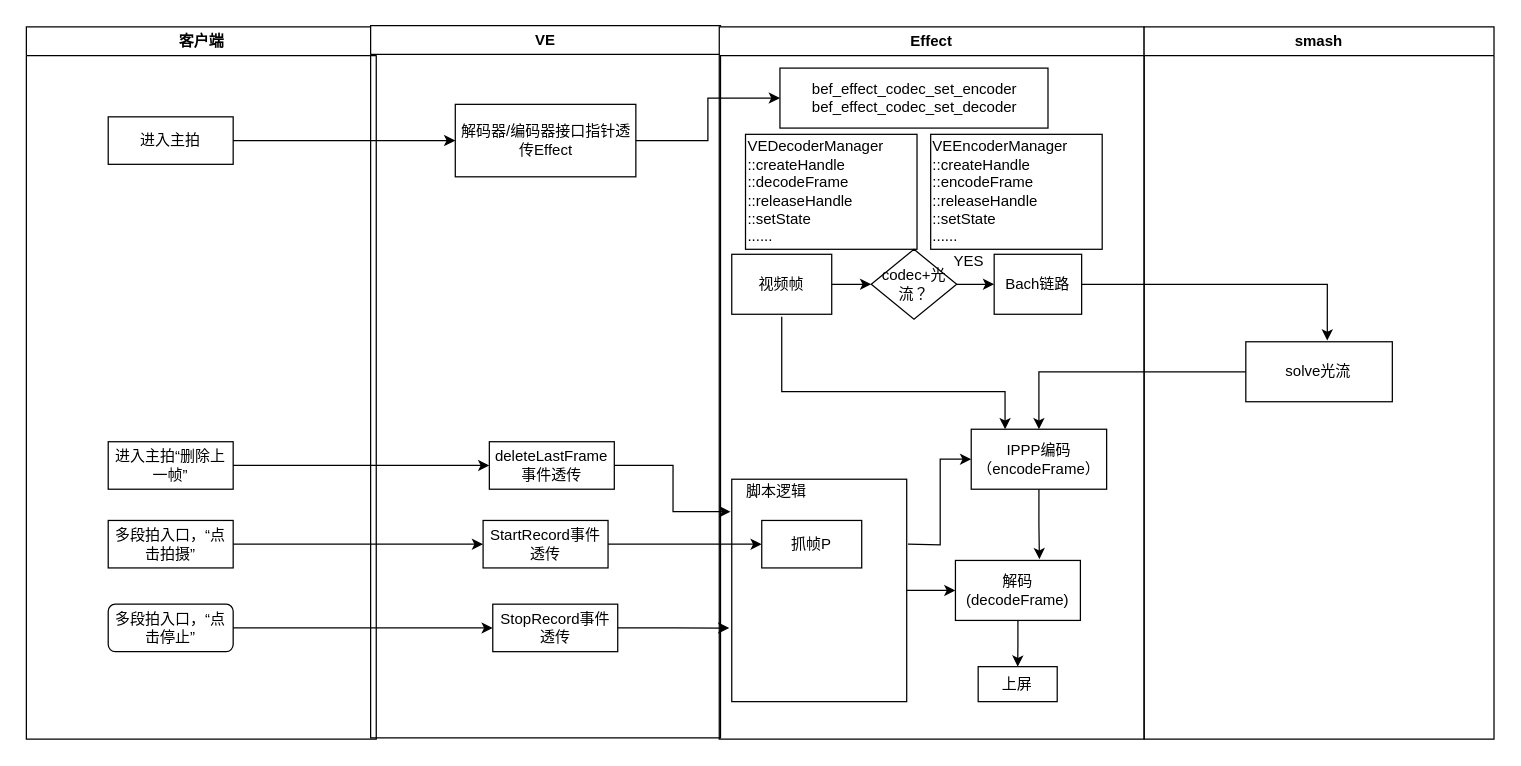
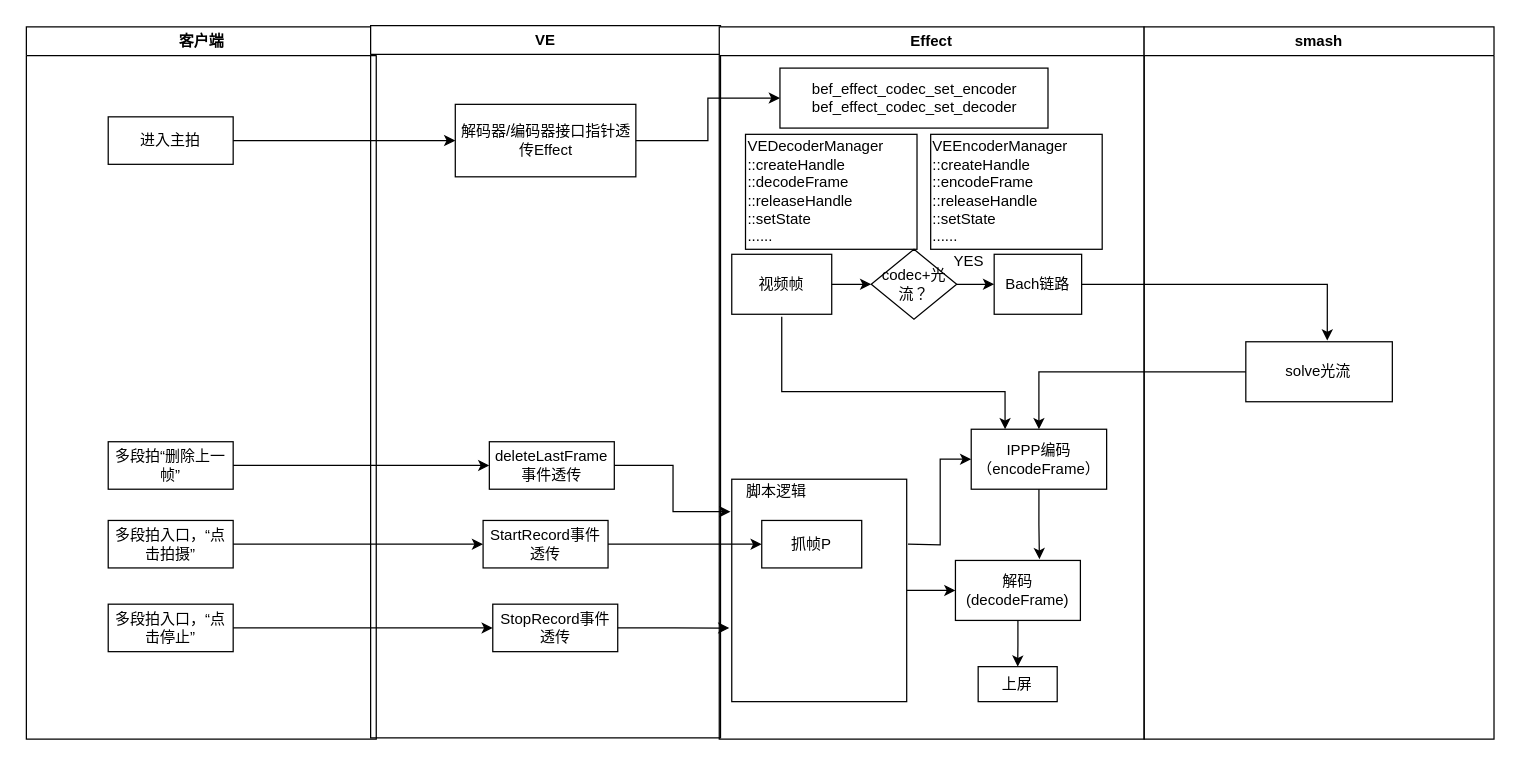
  <mxCell id="0" />
  <mxCell id="1" parent="0" />
  <mxCell id="2" value="客户端" style="swimlane;whiteSpace=wrap" parent="1" vertex="1"><mxGeometry x="20.5" y="21" width="280" height="570" as="geometry" /></mxCell>
  <mxCell id="3" value="进入主拍" style="rounded=0;whiteSpace=wrap;html=1;" parent="2" vertex="1"><mxGeometry x="65.5" y="72" width="100" height="38" as="geometry" /></mxCell>
  <mxCell id="4" value="多段拍入口，“点击拍摄”" style="rounded=0;whiteSpace=wrap;html=1;" parent="2" vertex="1"><mxGeometry x="65.5" y="395" width="100" height="38" as="geometry" /></mxCell>
- <mxCell id="5" value="多段拍入口，“点击停止”" style="whiteSpace=wrap;html=1;rounded=1;" parent="2" vertex="1"><mxGeometry x="65.5" y="462" width="100" height="38" as="geometry" /></mxCell>
- <mxCell id="6" value="进入主拍“删除上一帧”" style="rounded=0;whiteSpace=wrap;html=1;" parent="2" vertex="1"><mxGeometry x="65.5" y="332" width="100" height="38" as="geometry" /></mxCell>
+ <mxCell id="5" value="多段拍入口，“点击停止”" style="rounded=0;whiteSpace=wrap;html=1;" parent="2" vertex="1"><mxGeometry x="65.5" y="462" width="100" height="38" as="geometry" /></mxCell>
+ <mxCell id="6" value="多段拍“删除上一帧”" style="rounded=0;whiteSpace=wrap;html=1;" parent="2" vertex="1"><mxGeometry x="65.5" y="332" width="100" height="38" as="geometry" /></mxCell>
  <mxCell id="7" value="VE" style="swimlane;whiteSpace=wrap" parent="1" vertex="1"><mxGeometry x="296" y="20" width="280" height="570" as="geometry" /></mxCell>
  <mxCell id="8" value="解码器/编码器接口指针透传Effect" style="rounded=0;whiteSpace=wrap;html=1;" parent="7" vertex="1"><mxGeometry x="67.75" y="63" width="144.5" height="58" as="geometry" /></mxCell>
  <mxCell id="9" value="StartRecord事件透传" style="rounded=0;whiteSpace=wrap;html=1;" parent="7" vertex="1"><mxGeometry x="90" y="396" width="100" height="38" as="geometry" /></mxCell>
  <mxCell id="10" value="StopRecord事件透传" style="rounded=0;whiteSpace=wrap;html=1;" parent="7" vertex="1"><mxGeometry x="97.75" y="463" width="100" height="38" as="geometry" /></mxCell>
  <mxCell id="11" value="deleteLastFrame事件透传" style="rounded=0;whiteSpace=wrap;html=1;" parent="7" vertex="1"><mxGeometry x="95" y="333" width="100" height="38" as="geometry" /></mxCell>
  <mxCell id="12" value="Effect" style="swimlane;whiteSpace=wrap" parent="1" vertex="1"><mxGeometry x="575" y="21" width="340" height="570" as="geometry" /></mxCell>
  <mxCell id="13" style="edgeStyle=orthogonalEdgeStyle;rounded=0;orthogonalLoop=1;jettySize=auto;html=1;entryX=0;entryY=0.5;entryDx=0;entryDy=0;" parent="12" source="14" target="20" edge="1"><mxGeometry relative="1" as="geometry" /></mxCell>
  <mxCell id="14" value="" style="rounded=0;whiteSpace=wrap;html=1;" parent="12" vertex="1"><mxGeometry x="10" y="362" width="140" height="178" as="geometry" /></mxCell>
  <mxCell id="15" value="&lt;div class=&quot;okr-block-clipboard&quot;&gt;&lt;/div&gt;&lt;div&gt;bef_effect_codec_set_encoder&lt;/div&gt;&lt;div&gt;bef_effect_codec_set_decoder&lt;/div&gt;" style="rounded=0;whiteSpace=wrap;html=1;" parent="12" vertex="1"><mxGeometry x="48.57" y="33" width="214.5" height="48" as="geometry" /></mxCell>
  <mxCell id="16" style="edgeStyle=orthogonalEdgeStyle;rounded=0;orthogonalLoop=1;jettySize=auto;html=1;entryX=0.25;entryY=0;entryDx=0;entryDy=0;" parent="12" target="18" edge="1"><mxGeometry relative="1" as="geometry"><mxPoint x="50" y="232" as="sourcePoint" /><Array as="points"><mxPoint x="50" y="292" /><mxPoint x="229" y="292" /></Array></mxGeometry></mxCell>
  <mxCell id="17" value="视频帧" style="rounded=0;whiteSpace=wrap;html=1;" parent="12" vertex="1"><mxGeometry x="10" y="182" width="80" height="48" as="geometry" /></mxCell>
  <mxCell id="18" value="IPPP编码（encodeFrame）" style="rounded=0;whiteSpace=wrap;html=1;" parent="12" vertex="1"><mxGeometry x="201.63" y="322" width="108.37" height="48" as="geometry" /></mxCell>
  <mxCell id="19" style="edgeStyle=orthogonalEdgeStyle;rounded=0;orthogonalLoop=1;jettySize=auto;html=1;entryX=0.5;entryY=0;entryDx=0;entryDy=0;" parent="12" source="20" target="25" edge="1"><mxGeometry relative="1" as="geometry" /></mxCell>
  <mxCell id="20" value="解码(decodeFrame)" style="rounded=0;whiteSpace=wrap;html=1;" parent="12" vertex="1"><mxGeometry x="189" y="427" width="100" height="48" as="geometry" /></mxCell>
  <mxCell id="21" style="edgeStyle=orthogonalEdgeStyle;rounded=0;orthogonalLoop=1;jettySize=auto;html=1;entryX=0.672;entryY=-0.021;entryDx=0;entryDy=0;entryPerimeter=0;exitX=0.5;exitY=1;exitDx=0;exitDy=0;" parent="12" source="18" target="20" edge="1"><mxGeometry relative="1" as="geometry"><mxPoint x="178.75" y="600" as="targetPoint" /></mxGeometry></mxCell>
  <mxCell id="22" style="edgeStyle=orthogonalEdgeStyle;rounded=0;orthogonalLoop=1;jettySize=auto;html=1;entryX=0;entryY=0.5;entryDx=0;entryDy=0;" parent="12" target="18" edge="1"><mxGeometry relative="1" as="geometry"><mxPoint x="151" y="414" as="sourcePoint" /></mxGeometry></mxCell>
  <mxCell id="23" value="抓帧P" style="rounded=0;whiteSpace=wrap;html=1;" parent="12" vertex="1"><mxGeometry x="34" y="395" width="80" height="38" as="geometry" /></mxCell>
  <mxCell id="24" value="VEDecoderManager&lt;br&gt;&lt;div&gt;&lt;span&gt;::createHandle&lt;/span&gt;&lt;/div&gt;&lt;div&gt;&lt;span&gt;::decodeFrame&lt;/span&gt;&lt;/div&gt;&lt;div&gt;&lt;span&gt;::releaseHandle&lt;/span&gt;&lt;/div&gt;&lt;div&gt;&lt;span&gt;::setState&lt;/span&gt;&lt;/div&gt;......" style="rounded=0;whiteSpace=wrap;html=1;align=left;" parent="12" vertex="1"><mxGeometry x="21.0" y="86" width="137.25" height="92" as="geometry" /></mxCell>
  <mxCell id="25" value="上屏" style="rounded=0;whiteSpace=wrap;html=1;" parent="12" vertex="1"><mxGeometry x="207.19" y="512" width="63.25" height="28" as="geometry" /></mxCell>
  <mxCell id="26" value="Bach链路" style="rounded=0;whiteSpace=wrap;html=1;" parent="12" vertex="1"><mxGeometry x="220" y="182" width="70" height="48" as="geometry" /></mxCell>
  <mxCell id="27" style="edgeStyle=orthogonalEdgeStyle;rounded=0;orthogonalLoop=1;jettySize=auto;html=1;entryX=0;entryY=0.5;entryDx=0;entryDy=0;" parent="12" source="17" target="29" edge="1"><mxGeometry relative="1" as="geometry" /></mxCell>
  <mxCell id="28" style="edgeStyle=orthogonalEdgeStyle;rounded=0;orthogonalLoop=1;jettySize=auto;html=1;entryX=0;entryY=0.5;entryDx=0;entryDy=0;" parent="12" source="29" target="26" edge="1"><mxGeometry relative="1" as="geometry" /></mxCell>
  <mxCell id="29" value="codec+光流？" style="rhombus;whiteSpace=wrap;html=1;" parent="12" vertex="1"><mxGeometry x="121.63" y="178" width="68.37" height="56" as="geometry" /></mxCell>
  <mxCell id="30" value="YES" style="text;html=1;strokeColor=none;fillColor=none;align=center;verticalAlign=middle;whiteSpace=wrap;rounded=0;" parent="12" vertex="1"><mxGeometry x="180" y="178" width="40" height="20" as="geometry" /></mxCell>
  <mxCell id="31" value="VEEncoderManager&lt;br&gt;&lt;div&gt;&lt;span&gt;::createHandle&lt;/span&gt;&lt;/div&gt;&lt;div&gt;&lt;span&gt;::encodeFrame&lt;/span&gt;&lt;/div&gt;&lt;div&gt;&lt;span&gt;::releaseHandle&lt;/span&gt;&lt;/div&gt;&lt;div&gt;&lt;span&gt;::setState&lt;/span&gt;&lt;/div&gt;......" style="rounded=0;whiteSpace=wrap;html=1;align=left;" vertex="1" parent="12"><mxGeometry x="169.19" y="86" width="137.25" height="92" as="geometry" /></mxCell>
  <mxCell id="32" value="smash" style="swimlane;whiteSpace=wrap" parent="1" vertex="1"><mxGeometry x="915" y="21" width="280" height="570" as="geometry" /></mxCell>
  <mxCell id="33" value="solve光流" style="rounded=0;whiteSpace=wrap;html=1;" parent="32" vertex="1"><mxGeometry x="81.38" y="252" width="117.25" height="48" as="geometry" /></mxCell>
  <mxCell id="34" style="edgeStyle=orthogonalEdgeStyle;rounded=0;orthogonalLoop=1;jettySize=auto;html=1;entryX=0;entryY=0.5;entryDx=0;entryDy=0;" parent="1" source="8" target="15" edge="1"><mxGeometry relative="1" as="geometry" /></mxCell>
  <mxCell id="35" style="edgeStyle=orthogonalEdgeStyle;rounded=0;orthogonalLoop=1;jettySize=auto;html=1;" parent="1" source="33" target="18" edge="1"><mxGeometry relative="1" as="geometry" /></mxCell>
  <mxCell id="36" style="edgeStyle=orthogonalEdgeStyle;rounded=0;orthogonalLoop=1;jettySize=auto;html=1;entryX=0;entryY=0.5;entryDx=0;entryDy=0;" parent="1" source="9" target="23" edge="1"><mxGeometry relative="1" as="geometry" /></mxCell>
  <mxCell id="37" style="edgeStyle=orthogonalEdgeStyle;rounded=0;orthogonalLoop=1;jettySize=auto;html=1;entryX=0;entryY=0.5;entryDx=0;entryDy=0;" parent="1" source="4" target="9" edge="1"><mxGeometry relative="1" as="geometry" /></mxCell>
  <mxCell id="38" style="edgeStyle=orthogonalEdgeStyle;rounded=0;orthogonalLoop=1;jettySize=auto;html=1;entryX=0;entryY=0.5;entryDx=0;entryDy=0;" parent="1" source="5" target="10" edge="1"><mxGeometry relative="1" as="geometry" /></mxCell>
  <mxCell id="39" value="脚本逻辑" style="text;html=1;strokeColor=none;fillColor=none;align=center;verticalAlign=middle;whiteSpace=wrap;rounded=0;" parent="1" vertex="1"><mxGeometry x="586" y="383" width="70" height="20" as="geometry" /></mxCell>
  <mxCell id="40" style="edgeStyle=orthogonalEdgeStyle;rounded=0;orthogonalLoop=1;jettySize=auto;html=1;entryX=-0.014;entryY=0.669;entryDx=0;entryDy=0;entryPerimeter=0;" parent="1" source="10" target="14" edge="1"><mxGeometry relative="1" as="geometry" /></mxCell>
  <mxCell id="41" style="edgeStyle=orthogonalEdgeStyle;rounded=0;orthogonalLoop=1;jettySize=auto;html=1;entryX=0.556;entryY=-0.021;entryDx=0;entryDy=0;entryPerimeter=0;exitX=1;exitY=0.5;exitDx=0;exitDy=0;" parent="1" source="26" target="33" edge="1"><mxGeometry relative="1" as="geometry" /></mxCell>
  <mxCell id="42" style="edgeStyle=orthogonalEdgeStyle;rounded=0;orthogonalLoop=1;jettySize=auto;html=1;" parent="1" source="3" target="8" edge="1"><mxGeometry relative="1" as="geometry" /></mxCell>
  <mxCell id="43" style="edgeStyle=orthogonalEdgeStyle;rounded=0;orthogonalLoop=1;jettySize=auto;html=1;entryX=0;entryY=0.5;entryDx=0;entryDy=0;" parent="1" source="6" target="11" edge="1"><mxGeometry relative="1" as="geometry" /></mxCell>
  <mxCell id="44" style="edgeStyle=orthogonalEdgeStyle;rounded=0;orthogonalLoop=1;jettySize=auto;html=1;entryX=-0.007;entryY=0.146;entryDx=0;entryDy=0;entryPerimeter=0;" parent="1" source="11" target="14" edge="1"><mxGeometry relative="1" as="geometry" /></mxCell>
